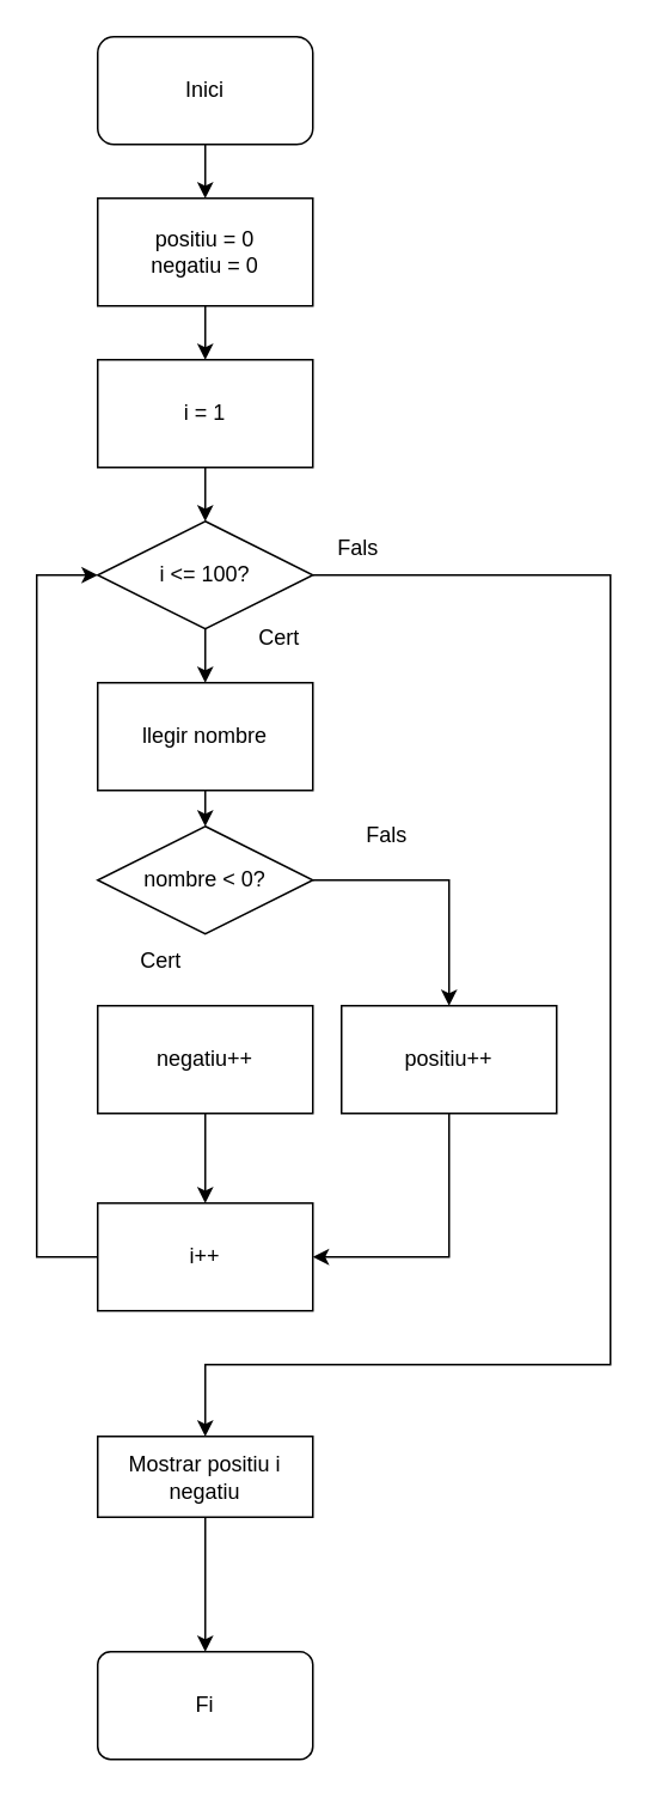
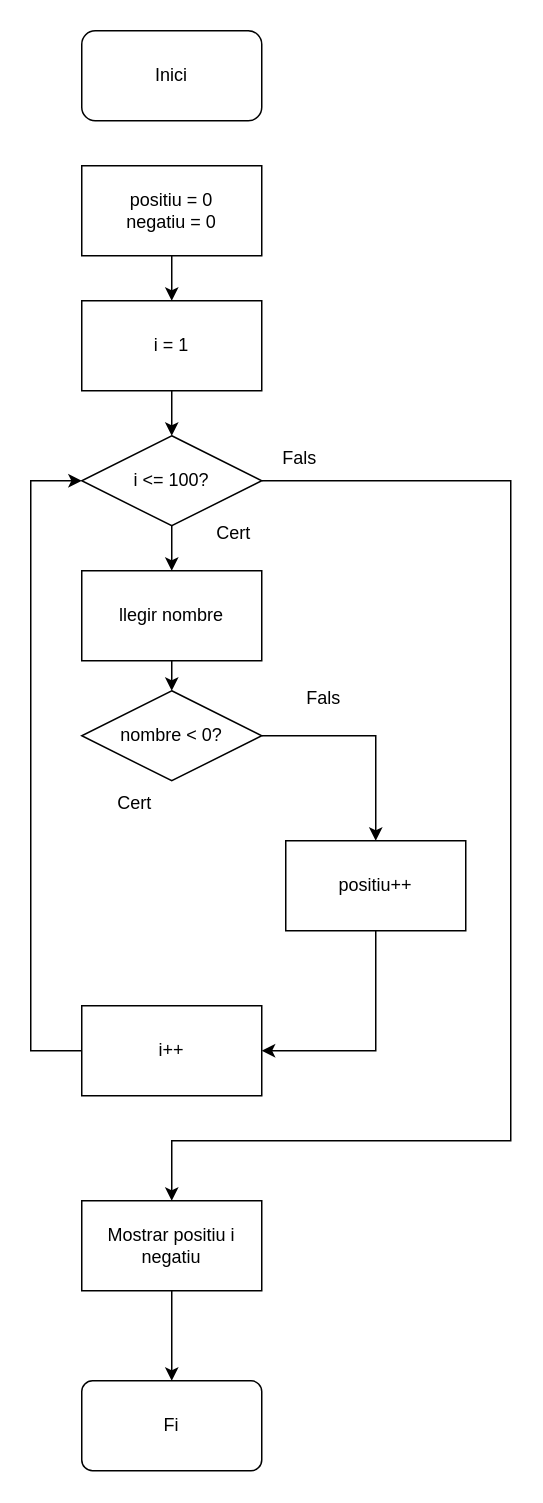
  <mxCell id="0" />
  <mxCell id="1" parent="0" />
- <mxCell id="2" style="edgeStyle=orthogonalEdgeStyle;rounded=0;orthogonalLoop=1;jettySize=auto;html=1;entryX=0.5;entryY=0;entryDx=0;entryDy=0;" parent="1" source="3" target="13" edge="1"><mxGeometry relative="1" as="geometry"><mxPoint x="114" y="110" as="targetPoint" /></mxGeometry></mxCell>
  <mxCell id="3" value="&lt;div&gt;Inici&lt;/div&gt;" style="rounded=1;whiteSpace=wrap;html=1;" parent="1" vertex="1"><mxGeometry x="54" width="120" height="60" as="geometry" y="20" /></mxCell>
  <mxCell id="4" value="Fi" style="whiteSpace=wrap;html=1;rounded=1;arcSize=12;" parent="1" vertex="1"><mxGeometry x="54" y="920" width="120" height="60" as="geometry" /></mxCell>
  <mxCell id="5" value="Cert" style="text;html=1;align=center;verticalAlign=middle;resizable=0;points=[];autosize=1;strokeColor=none;fillColor=none;" parent="1" vertex="1"><mxGeometry x="130" y="340" width="50" height="30" as="geometry" /></mxCell>
  <mxCell id="6" value="Fals" style="text;html=1;align=center;verticalAlign=middle;resizable=0;points=[];autosize=1;strokeColor=none;fillColor=none;" parent="1" vertex="1"><mxGeometry x="174" y="290" width="50" height="30" as="geometry" /></mxCell>
  <mxCell id="7" style="edgeStyle=orthogonalEdgeStyle;rounded=0;orthogonalLoop=1;jettySize=auto;html=1;exitX=1;exitY=0.5;exitDx=0;exitDy=0;entryX=0.5;entryY=0;entryDx=0;entryDy=0;" parent="1" source="9" target="25" edge="1"><mxGeometry relative="1" as="geometry"><Array as="points"><mxPoint x="340" y="320" /><mxPoint x="340" y="760" /><mxPoint x="114" y="760" /></Array><mxPoint x="114" y="780" as="targetPoint" /></mxGeometry></mxCell>
  <mxCell id="8" style="edgeStyle=orthogonalEdgeStyle;rounded=0;orthogonalLoop=1;jettySize=auto;html=1;exitX=0.5;exitY=1;exitDx=0;exitDy=0;entryX=0.5;entryY=0;entryDx=0;entryDy=0;" edge="1" parent="1" source="9" target="27"><mxGeometry relative="1" as="geometry" /></mxCell>
  <mxCell id="9" value="i &amp;lt;= 100?" style="rhombus;whiteSpace=wrap;html=1;" parent="1" vertex="1"><mxGeometry x="54" y="290" width="120" height="60" as="geometry" /></mxCell>
  <mxCell id="10" style="edgeStyle=orthogonalEdgeStyle;rounded=0;orthogonalLoop=1;jettySize=auto;html=1;entryX=0;entryY=0.5;entryDx=0;entryDy=0;exitX=0;exitY=0.5;exitDx=0;exitDy=0;" parent="1" source="11" target="9" edge="1"><mxGeometry relative="1" as="geometry"><Array as="points"><mxPoint x="20" y="700" /><mxPoint x="20" y="320" /></Array></mxGeometry></mxCell>
  <mxCell id="11" value="i++" style="rounded=0;whiteSpace=wrap;html=1;" parent="1" vertex="1"><mxGeometry x="54" y="670" width="120" height="60" as="geometry" /></mxCell>
  <mxCell id="12" style="edgeStyle=orthogonalEdgeStyle;rounded=0;orthogonalLoop=1;jettySize=auto;html=1;exitX=0.5;exitY=1;exitDx=0;exitDy=0;" parent="1" source="13" target="15" edge="1"><mxGeometry relative="1" as="geometry" /></mxCell>
  <mxCell id="13" value="positiu = 0&lt;br&gt;negatiu = 0" style="rounded=0;whiteSpace=wrap;html=1;" parent="1" vertex="1"><mxGeometry x="54" y="110" width="120" height="60" as="geometry" /></mxCell>
  <mxCell id="14" style="edgeStyle=orthogonalEdgeStyle;rounded=0;orthogonalLoop=1;jettySize=auto;html=1;exitX=0.5;exitY=1;exitDx=0;exitDy=0;entryX=0.5;entryY=0;entryDx=0;entryDy=0;" parent="1" source="15" target="9" edge="1"><mxGeometry relative="1" as="geometry" /></mxCell>
  <mxCell id="15" value="i = 1" style="rounded=0;whiteSpace=wrap;html=1;" parent="1" vertex="1"><mxGeometry x="54" y="200" width="120" height="60" as="geometry" /></mxCell>
  <mxCell id="16" value="Fals" style="text;html=1;align=center;verticalAlign=middle;resizable=0;points=[];autosize=1;strokeColor=none;fillColor=none;" parent="1" vertex="1"><mxGeometry x="190" y="450" width="50" height="30" as="geometry" /></mxCell>
- <mxCell id="17" style="edgeStyle=orthogonalEdgeStyle;rounded=0;orthogonalLoop=1;jettySize=auto;html=1;exitX=0.5;exitY=1;exitDx=0;exitDy=0;entryX=0.5;entryY=0;entryDx=0;entryDy=0;" parent="1" source="18" target="11" edge="1"><mxGeometry relative="1" as="geometry"><mxPoint x="114" y="650" as="targetPoint" /></mxGeometry></mxCell>
- <mxCell id="18" value="negatiu++" style="rounded=0;whiteSpace=wrap;html=1;" parent="1" vertex="1"><mxGeometry x="54" y="560" width="120" height="60" as="geometry" /></mxCell>
  <mxCell id="19" style="edgeStyle=orthogonalEdgeStyle;rounded=0;orthogonalLoop=1;jettySize=auto;html=1;exitX=1;exitY=0.5;exitDx=0;exitDy=0;entryX=0.5;entryY=0;entryDx=0;entryDy=0;" parent="1" source="20" target="23" edge="1"><mxGeometry relative="1" as="geometry" /></mxCell>
  <mxCell id="20" value="nombre &amp;lt; 0?" style="rhombus;whiteSpace=wrap;html=1;" parent="1" vertex="1"><mxGeometry x="54" y="460" width="120" height="60" as="geometry" /></mxCell>
  <mxCell id="21" value="Cert" style="text;html=1;align=center;verticalAlign=middle;resizable=0;points=[];autosize=1;strokeColor=none;fillColor=none;" parent="1" vertex="1"><mxGeometry x="64" y="520" width="50" height="30" as="geometry" /></mxCell>
  <mxCell id="22" style="edgeStyle=orthogonalEdgeStyle;rounded=0;orthogonalLoop=1;jettySize=auto;html=1;exitX=0.5;exitY=1;exitDx=0;exitDy=0;entryX=1;entryY=0.5;entryDx=0;entryDy=0;" parent="1" source="23" target="11" edge="1"><mxGeometry relative="1" as="geometry" /></mxCell>
  <mxCell id="23" value="positiu++" style="rounded=0;whiteSpace=wrap;html=1;" parent="1" vertex="1"><mxGeometry x="190" y="560" width="120" height="60" as="geometry" /></mxCell>
  <mxCell id="24" style="edgeStyle=orthogonalEdgeStyle;rounded=0;orthogonalLoop=1;jettySize=auto;html=1;exitX=0.5;exitY=1;exitDx=0;exitDy=0;entryX=0.5;entryY=0;entryDx=0;entryDy=0;" parent="1" source="25" target="4" edge="1"><mxGeometry relative="1" as="geometry" /></mxCell>
- <mxCell id="25" value="Mostrar positiu i negatiu" style="rounded=0;whiteSpace=wrap;html=1;" parent="1" vertex="1"><mxGeometry x="54" y="800" width="120" height="45" as="geometry" /></mxCell>
+ <mxCell id="25" value="Mostrar positiu i negatiu" style="rounded=0;whiteSpace=wrap;html=1;" parent="1" vertex="1"><mxGeometry x="54" y="800" width="120" height="60" as="geometry" /></mxCell>
  <mxCell id="26" style="edgeStyle=orthogonalEdgeStyle;rounded=0;orthogonalLoop=1;jettySize=auto;html=1;exitX=0.5;exitY=1;exitDx=0;exitDy=0;entryX=0.5;entryY=0;entryDx=0;entryDy=0;" edge="1" parent="1" source="27" target="20"><mxGeometry relative="1" as="geometry" /></mxCell>
  <mxCell id="27" value="llegir nombre" style="rounded=0;whiteSpace=wrap;html=1;" vertex="1" parent="1"><mxGeometry x="54" y="380" width="120" height="60" as="geometry" /></mxCell>
